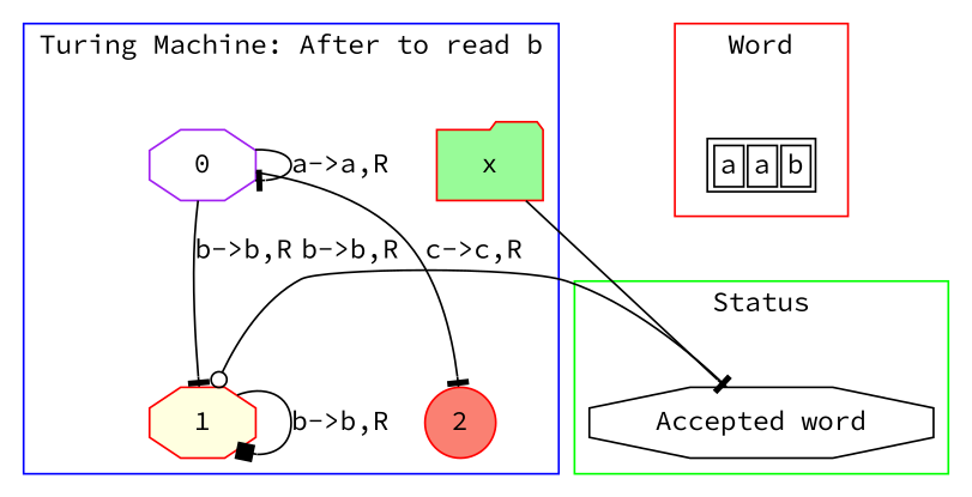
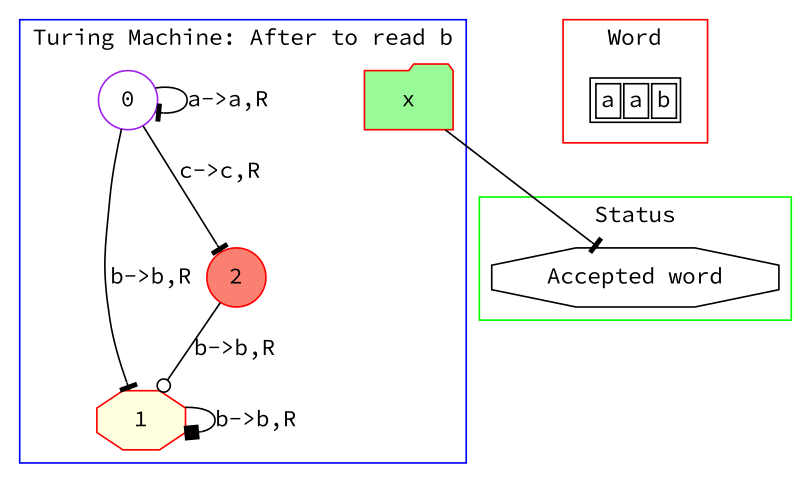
  digraph {
    fontname="Source Code Pro"
    node [color=red fillcolor=white fontname="Source Code Pro" shape=circle style=filled]
    edge [arrowhead=tee fontname="Source Code Pro"]
-   0 [color=purple shape=octagon]
+   0 [color=purple]
    1 [fillcolor=lightyellow shape=octagon]
    2 [fillcolor=salmon]
    x [fillcolor=palegreen shape=folder]
    n5 [label=<<TABLE> <TR> <TD><FONT>a</FONT></TD> <TD><FONT>a</FONT></TD> <TD><FONT>b</FONT></TD> </TR> </TABLE>> shape=plaintext color="" fillcolor="" style=""]
    n6 [color=black label="Accepted word" shape=octagon]
    subgraph cluster_1 {
      color=blue
      label="Turing Machine: After to read b"
      0
      1
      2
      x
    }
    subgraph cluster_2 {
      color=red
      label=Word
      n5
    }
    subgraph cluster_3 {
      color=green
      label=Status
      n6
    }
    0 -> 0 [label="a->a,R"]
    0 -> 1 [label="b->b,R"]
    0 -> 2 [label="c->c,R"]
    1 -> 1 [arrowhead=box label="b->b,R"]
-   n6 -> 1 [arrowhead=odot label="b->b,R"]
+   2 -> 1 [arrowhead=odot label="b->b,R"]
    x -> n6
  }
